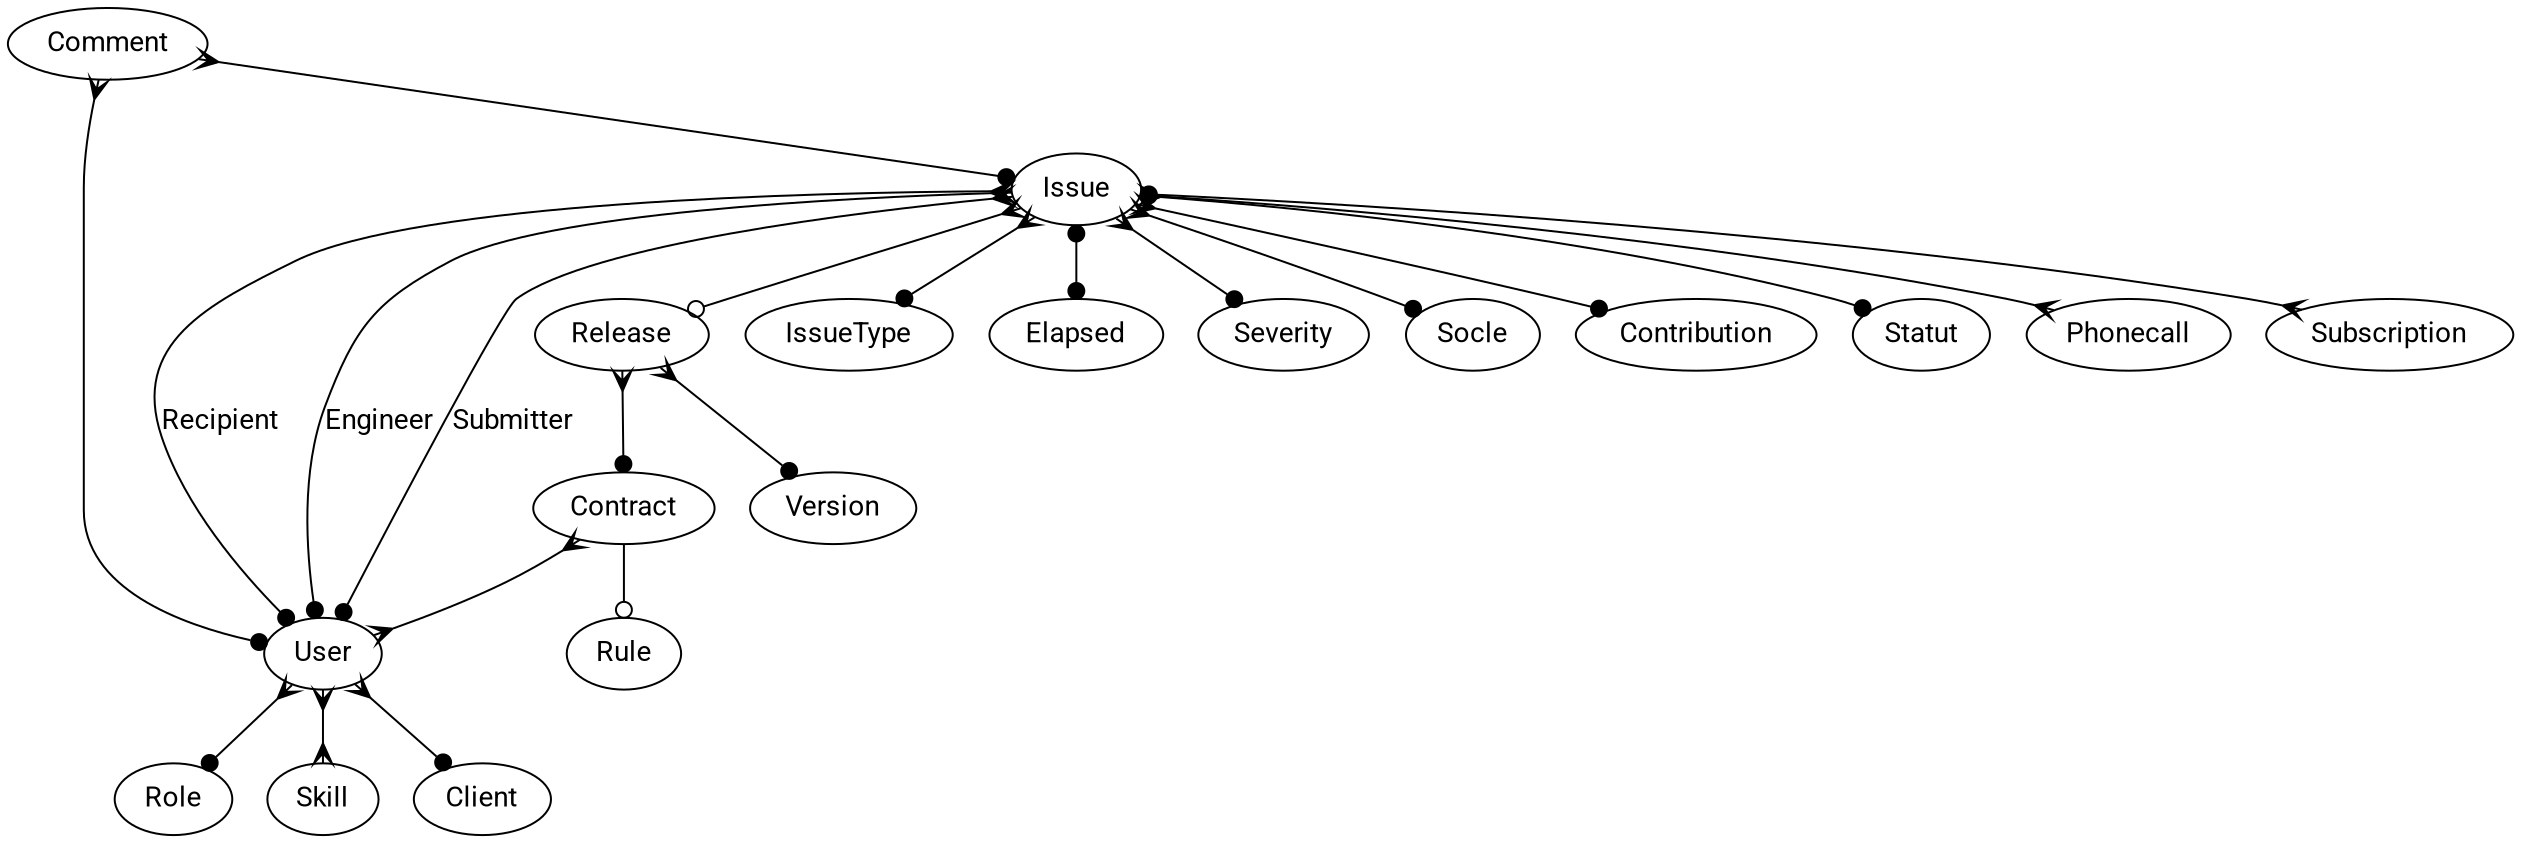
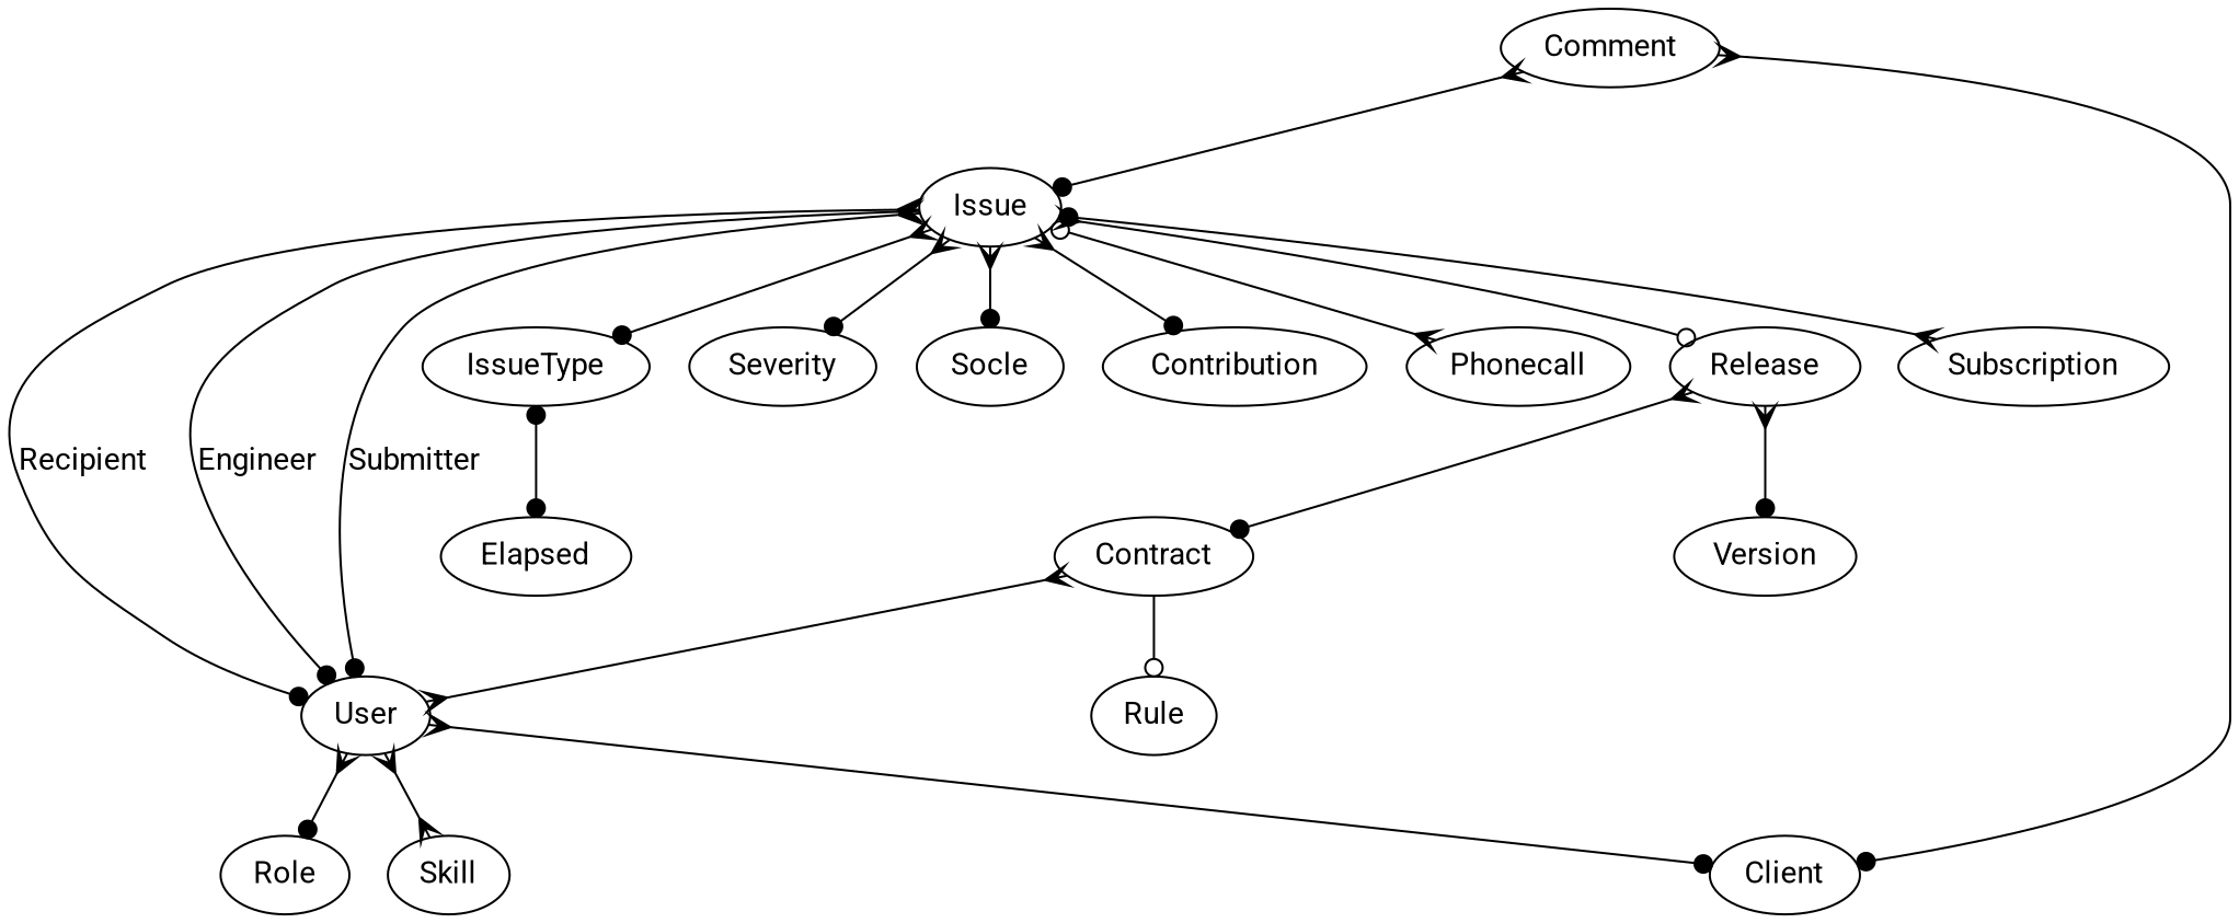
  digraph {
    fontname=Roboto
    node [fontname=Roboto]
    edge [arrowhead=dot arrowtail=crow dir=both fontname=Roboto]
    Comment
    Issue
    User
    IssueType
    Elapsed
    Severity
    Socle
    Contribution
-   Statut
    Phonecall
    Release
    Subscription
    Role
    Skill
    Client
    Contract
    Rule
    Version
    Comment -> Issue
-   Comment -> User
+   Comment -> Client
    Issue -> User [label=Recipient]
    Issue -> User [label=Engineer]
    Issue -> User [label=Submitter]
    Issue -> IssueType
-   Issue -> Elapsed [arrowtail=dot]
+   IssueType -> Elapsed [arrowtail=dot]
    Issue -> Severity
    Issue -> Socle
    Issue -> Contribution
-   Issue -> Statut
    Issue -> Phonecall [arrowhead=crow arrowtail=odot]
    Issue -> Release [arrowhead=odot]
    Issue -> Subscription [arrowhead=crow arrowtail=dot]
    User -> Role
    User -> Skill [arrowhead=crow]
    User -> Client
    Release -> Contract
    Release -> Version
    Contract -> User [arrowhead=crow]
    Contract -> Rule [arrowhead=odot dir=""]
  }
